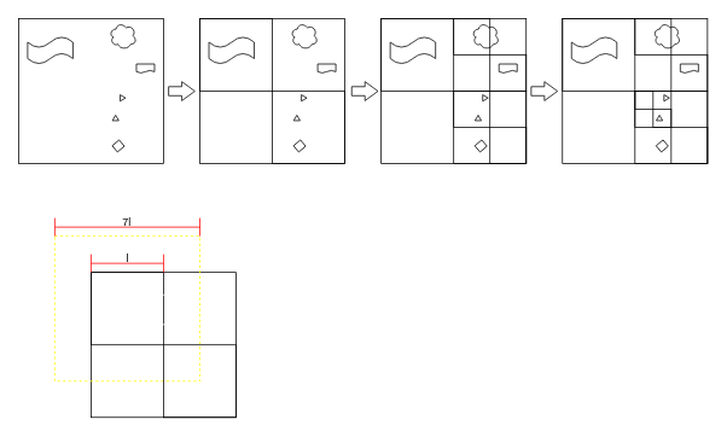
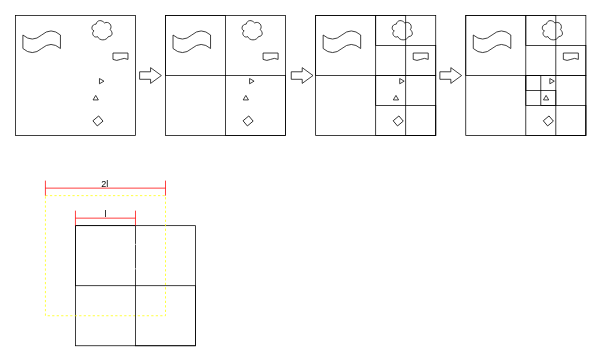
  <mxCell id="0" />
  <mxCell id="1" parent="0" />
  <mxCell id="2" value="" style="whiteSpace=wrap;html=1;aspect=fixed;fillColor=none;" vertex="1" parent="1"><mxGeometry x="100" y="300" width="160" height="160" as="geometry" /></mxCell>
  <mxCell id="3" value="" style="whiteSpace=wrap;html=1;aspect=fixed;fillColor=none;dashed=1;strokeColor=#FFFF00;" vertex="1" parent="1"><mxGeometry x="60" y="260" width="160" height="160" as="geometry" /></mxCell>
  <mxCell id="4" value="" style="rounded=0;whiteSpace=wrap;html=1;strokeColor=#FFFFFF;fillColor=none;" vertex="1" parent="1"><mxGeometry x="140" y="320" width="60" height="40" as="geometry" /></mxCell>
  <mxCell id="5" value="" style="whiteSpace=wrap;html=1;aspect=fixed;fillColor=none;" vertex="1" parent="1"><mxGeometry x="20" y="20" width="160" height="160" as="geometry" /></mxCell>
  <mxCell id="6" value="" style="shape=tape;whiteSpace=wrap;html=1;fillColor=none;" vertex="1" parent="1"><mxGeometry x="30" y="40" width="50" height="30" as="geometry" /></mxCell>
  <mxCell id="7" value="" style="ellipse;shape=cloud;whiteSpace=wrap;html=1;fillColor=none;" vertex="1" parent="1"><mxGeometry x="120" y="24" width="30" height="30" as="geometry" /></mxCell>
  <mxCell id="8" value="" style="rounded=0;whiteSpace=wrap;html=1;fillColor=none;rotation=-40;" vertex="1" parent="1"><mxGeometry x="125" y="156" width="10" height="9" as="geometry" /></mxCell>
  <mxCell id="9" value="" style="triangle;whiteSpace=wrap;html=1;fillColor=none;" vertex="1" parent="1"><mxGeometry x="132" y="104" width="6" height="7" as="geometry" /></mxCell>
  <mxCell id="10" value="" style="triangle;whiteSpace=wrap;html=1;fillColor=none;rotation=-90;" vertex="1" parent="1"><mxGeometry x="124" y="126" width="6" height="7" as="geometry" /></mxCell>
  <mxCell id="11" value="" style="shape=document;whiteSpace=wrap;html=1;boundedLbl=1;fillColor=none;" vertex="1" parent="1"><mxGeometry x="150" y="70" width="20" height="10" as="geometry" /></mxCell>
  <mxCell id="12" value="" style="whiteSpace=wrap;html=1;aspect=fixed;fillColor=none;" vertex="1" parent="1"><mxGeometry x="220" y="20" width="160" height="160" as="geometry" /></mxCell>
  <mxCell id="13" value="" style="shape=tape;whiteSpace=wrap;html=1;fillColor=none;" vertex="1" parent="1"><mxGeometry x="230" y="40" width="50" height="30" as="geometry" /></mxCell>
  <mxCell id="14" value="" style="ellipse;shape=cloud;whiteSpace=wrap;html=1;fillColor=none;" vertex="1" parent="1"><mxGeometry x="320" y="24" width="30" height="30" as="geometry" /></mxCell>
  <mxCell id="15" value="" style="rounded=0;whiteSpace=wrap;html=1;fillColor=none;rotation=-40;" vertex="1" parent="1"><mxGeometry x="325" y="156" width="10" height="9" as="geometry" /></mxCell>
  <mxCell id="16" value="" style="triangle;whiteSpace=wrap;html=1;fillColor=none;" vertex="1" parent="1"><mxGeometry x="332" y="104" width="6" height="7" as="geometry" /></mxCell>
  <mxCell id="17" value="" style="triangle;whiteSpace=wrap;html=1;fillColor=none;rotation=-90;" vertex="1" parent="1"><mxGeometry x="324" y="126" width="6" height="7" as="geometry" /></mxCell>
  <mxCell id="18" value="" style="shape=document;whiteSpace=wrap;html=1;boundedLbl=1;fillColor=none;" vertex="1" parent="1"><mxGeometry x="350" y="70" width="20" height="10" as="geometry" /></mxCell>
  <mxCell id="19" value="" style="whiteSpace=wrap;html=1;aspect=fixed;fillColor=none;" vertex="1" parent="1"><mxGeometry x="220" y="20" width="80" height="80" as="geometry" /></mxCell>
  <mxCell id="20" value="" style="whiteSpace=wrap;html=1;aspect=fixed;fillColor=none;" vertex="1" parent="1"><mxGeometry x="300" y="100" width="80" height="80" as="geometry" /></mxCell>
  <mxCell id="21" value="" style="whiteSpace=wrap;html=1;aspect=fixed;fillColor=none;" vertex="1" parent="1"><mxGeometry x="420" y="20" width="160" height="160" as="geometry" /></mxCell>
  <mxCell id="22" value="" style="shape=tape;whiteSpace=wrap;html=1;fillColor=none;" vertex="1" parent="1"><mxGeometry x="430" y="40" width="50" height="30" as="geometry" /></mxCell>
  <mxCell id="23" value="" style="ellipse;shape=cloud;whiteSpace=wrap;html=1;fillColor=none;" vertex="1" parent="1"><mxGeometry x="520" y="24" width="30" height="30" as="geometry" /></mxCell>
  <mxCell id="24" value="" style="rounded=0;whiteSpace=wrap;html=1;fillColor=none;rotation=-40;" vertex="1" parent="1"><mxGeometry x="525" y="156" width="10" height="9" as="geometry" /></mxCell>
  <mxCell id="25" value="" style="triangle;whiteSpace=wrap;html=1;fillColor=none;" vertex="1" parent="1"><mxGeometry x="532" y="104" width="6" height="7" as="geometry" /></mxCell>
  <mxCell id="26" value="" style="triangle;whiteSpace=wrap;html=1;fillColor=none;rotation=-90;" vertex="1" parent="1"><mxGeometry x="524" y="126" width="6" height="7" as="geometry" /></mxCell>
  <mxCell id="27" value="" style="shape=document;whiteSpace=wrap;html=1;boundedLbl=1;fillColor=none;" vertex="1" parent="1"><mxGeometry x="550" y="70" width="20" height="10" as="geometry" /></mxCell>
  <mxCell id="28" value="" style="whiteSpace=wrap;html=1;aspect=fixed;fillColor=none;" vertex="1" parent="1"><mxGeometry x="420" y="20" width="80" height="80" as="geometry" /></mxCell>
  <mxCell id="29" value="" style="whiteSpace=wrap;html=1;aspect=fixed;fillColor=none;" vertex="1" parent="1"><mxGeometry x="500" y="100" width="80" height="80" as="geometry" /></mxCell>
  <mxCell id="30" value="" style="whiteSpace=wrap;html=1;aspect=fixed;fillColor=none;" vertex="1" parent="1"><mxGeometry x="500" y="20" width="40" height="40" as="geometry" /></mxCell>
  <mxCell id="31" value="" style="whiteSpace=wrap;html=1;aspect=fixed;fillColor=none;" vertex="1" parent="1"><mxGeometry x="540" y="60" width="40" height="40" as="geometry" /></mxCell>
  <mxCell id="32" value="" style="whiteSpace=wrap;html=1;aspect=fixed;fillColor=none;" vertex="1" parent="1"><mxGeometry x="500" y="100" width="40" height="40" as="geometry" /></mxCell>
  <mxCell id="33" value="" style="whiteSpace=wrap;html=1;aspect=fixed;fillColor=none;" vertex="1" parent="1"><mxGeometry x="540" y="140" width="40" height="40" as="geometry" /></mxCell>
  <mxCell id="34" value="" style="whiteSpace=wrap;html=1;aspect=fixed;fillColor=none;" vertex="1" parent="1"><mxGeometry x="620" y="20" width="160" height="160" as="geometry" /></mxCell>
  <mxCell id="35" value="" style="shape=tape;whiteSpace=wrap;html=1;fillColor=none;" vertex="1" parent="1"><mxGeometry x="630" y="40" width="50" height="30" as="geometry" /></mxCell>
  <mxCell id="36" value="" style="ellipse;shape=cloud;whiteSpace=wrap;html=1;fillColor=none;" vertex="1" parent="1"><mxGeometry x="720" y="24" width="30" height="30" as="geometry" /></mxCell>
  <mxCell id="37" value="" style="rounded=0;whiteSpace=wrap;html=1;fillColor=none;rotation=-40;" vertex="1" parent="1"><mxGeometry x="725" y="156" width="10" height="9" as="geometry" /></mxCell>
  <mxCell id="38" value="" style="triangle;whiteSpace=wrap;html=1;fillColor=none;" vertex="1" parent="1"><mxGeometry x="732" y="104" width="6" height="7" as="geometry" /></mxCell>
  <mxCell id="39" value="" style="triangle;whiteSpace=wrap;html=1;fillColor=none;rotation=-90;" vertex="1" parent="1"><mxGeometry x="724" y="126" width="6" height="7" as="geometry" /></mxCell>
  <mxCell id="40" value="" style="shape=document;whiteSpace=wrap;html=1;boundedLbl=1;fillColor=none;" vertex="1" parent="1"><mxGeometry x="750" y="70" width="20" height="10" as="geometry" /></mxCell>
  <mxCell id="41" value="" style="whiteSpace=wrap;html=1;aspect=fixed;fillColor=none;" vertex="1" parent="1"><mxGeometry x="620" y="20" width="80" height="80" as="geometry" /></mxCell>
  <mxCell id="42" value="" style="whiteSpace=wrap;html=1;aspect=fixed;fillColor=none;" vertex="1" parent="1"><mxGeometry x="700" y="100" width="80" height="80" as="geometry" /></mxCell>
  <mxCell id="43" value="" style="whiteSpace=wrap;html=1;aspect=fixed;fillColor=none;" vertex="1" parent="1"><mxGeometry x="700" y="20" width="40" height="40" as="geometry" /></mxCell>
  <mxCell id="44" value="" style="whiteSpace=wrap;html=1;aspect=fixed;fillColor=none;" vertex="1" parent="1"><mxGeometry x="740" y="60" width="40" height="40" as="geometry" /></mxCell>
  <mxCell id="45" value="" style="whiteSpace=wrap;html=1;aspect=fixed;fillColor=none;" vertex="1" parent="1"><mxGeometry x="700" y="100" width="40" height="40" as="geometry" /></mxCell>
  <mxCell id="46" value="" style="whiteSpace=wrap;html=1;aspect=fixed;fillColor=none;" vertex="1" parent="1"><mxGeometry x="740" y="140" width="40" height="40" as="geometry" /></mxCell>
  <mxCell id="47" value="" style="whiteSpace=wrap;html=1;aspect=fixed;fillColor=none;" vertex="1" parent="1"><mxGeometry x="700" y="100" width="20" height="20" as="geometry" /></mxCell>
  <mxCell id="48" value="" style="whiteSpace=wrap;html=1;aspect=fixed;fillColor=none;" vertex="1" parent="1"><mxGeometry x="720" y="120" width="20" height="20" as="geometry" /></mxCell>
  <mxCell id="49" value="" style="shape=flexArrow;endArrow=classic;html=1;endWidth=10;endSize=4.46;" edge="1" parent="1"><mxGeometry width="50" height="50" relative="1" as="geometry"><mxPoint x="185" y="100" as="sourcePoint" /><mxPoint x="215" y="100" as="targetPoint" /></mxGeometry></mxCell>
  <mxCell id="50" value="" style="shape=flexArrow;endArrow=classic;html=1;endWidth=10;endSize=4.46;" edge="1" parent="1"><mxGeometry width="50" height="50" relative="1" as="geometry"><mxPoint x="387" y="100" as="sourcePoint" /><mxPoint x="417" y="100" as="targetPoint" /></mxGeometry></mxCell>
  <mxCell id="51" value="" style="shape=flexArrow;endArrow=classic;html=1;endWidth=10;endSize=4.46;" edge="1" parent="1"><mxGeometry width="50" height="50" relative="1" as="geometry"><mxPoint x="585" y="100" as="sourcePoint" /><mxPoint x="615" y="100" as="targetPoint" /></mxGeometry></mxCell>
  <mxCell id="52" value="" style="whiteSpace=wrap;html=1;aspect=fixed;fillColor=none;" vertex="1" parent="1"><mxGeometry x="100" y="300" width="80" height="80" as="geometry" /></mxCell>
  <mxCell id="53" value="" style="whiteSpace=wrap;html=1;aspect=fixed;fillColor=none;" vertex="1" parent="1"><mxGeometry x="180" y="380" width="80" height="80" as="geometry" /></mxCell>
  <mxCell id="54" value="" style="shape=crossbar;whiteSpace=wrap;html=1;rounded=1;strokeColor=#FF0000;fillColor=none;" vertex="1" parent="1"><mxGeometry x="60" y="240" width="160" height="20" as="geometry" /></mxCell>
- <mxCell id="55" value="7l&lt;br&gt;" style="text;html=1;align=center;verticalAlign=middle;resizable=0;points=[];autosize=1;strokeColor=none;fillColor=none;" vertex="1" parent="1"><mxGeometry x="124" y="230" width="30" height="30" as="geometry" /></mxCell>
+ <mxCell id="55" value="2l&lt;br&gt;" style="text;html=1;align=center;verticalAlign=middle;resizable=0;points=[];autosize=1;strokeColor=none;fillColor=none;" vertex="1" parent="1"><mxGeometry x="124" y="230" width="30" height="30" as="geometry" /></mxCell>
  <mxCell id="56" value="" style="shape=crossbar;whiteSpace=wrap;html=1;rounded=1;strokeColor=#FF0000;fillColor=none;" vertex="1" parent="1"><mxGeometry x="100" y="280" width="80" height="20" as="geometry" /></mxCell>
  <mxCell id="57" value="l" style="text;html=1;align=center;verticalAlign=middle;resizable=0;points=[];autosize=1;strokeColor=none;fillColor=none;" vertex="1" parent="1"><mxGeometry x="125" y="270" width="30" height="30" as="geometry" /></mxCell>
  <mxCell id="58" value="" style="ellipse;shape=cloud;whiteSpace=wrap;html=1;strokeColor=#FFFFFF;fillColor=none;" vertex="1" parent="1"><mxGeometry x="137" y="317" width="64" height="44" as="geometry" /></mxCell>
  <mxCell id="59" value="" style="ellipse;whiteSpace=wrap;html=1;aspect=fixed;strokeColor=#FFFFFF;fillColor=none;" vertex="1" parent="1"><mxGeometry x="170" y="339.5" width="1" height="1" as="geometry" /></mxCell>
